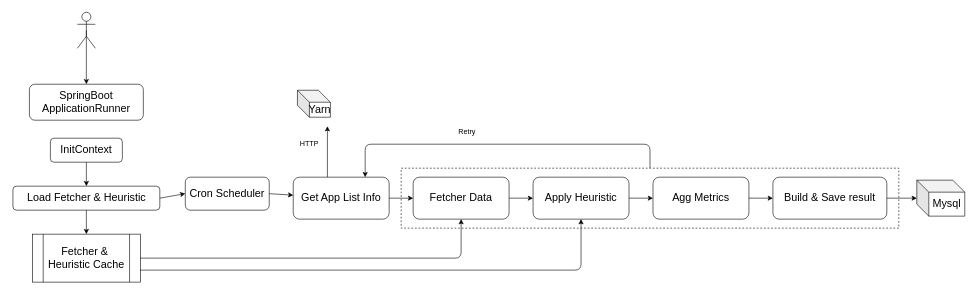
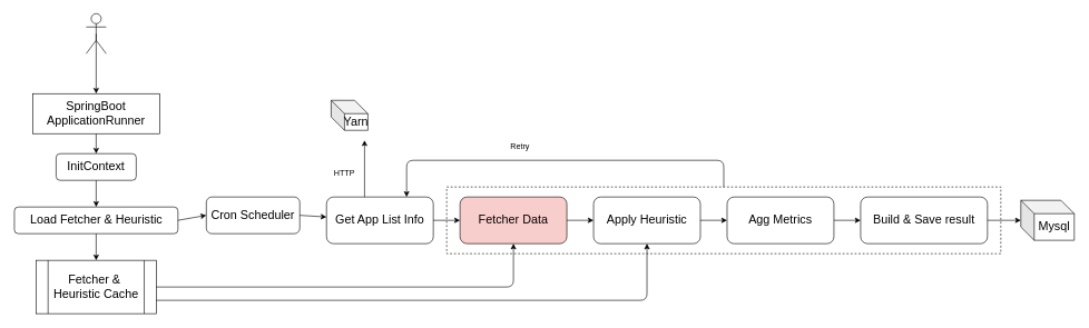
  <mxCell id="0" />
  <mxCell id="1" parent="0" />
  <mxCell id="2" value="" style="rounded=0;whiteSpace=wrap;html=1;fillColor=none;dashed=1;" vertex="1" parent="1"><mxGeometry x="668" y="280" width="830" height="100" as="geometry" /></mxCell>
  <mxCell id="3" value="" style="shape=umlActor;verticalLabelPosition=bottom;verticalAlign=top;html=1;outlineConnect=0;" vertex="1" parent="1"><mxGeometry x="128" y="20" width="30" height="60" as="geometry" /></mxCell>
- <mxCell id="4" value="&lt;font style=&quot;font-size: 18px&quot;&gt;SpringBoot&lt;br&gt;ApplicationRunner&lt;/font&gt;" style="rounded=1;whiteSpace=wrap;html=1;" vertex="1" parent="1"><mxGeometry x="48" y="140" width="190" height="60" as="geometry" /></mxCell>
+ <mxCell id="4" value="&lt;font style=&quot;font-size: 18px&quot;&gt;SpringBoot&lt;br&gt;ApplicationRunner&lt;/font&gt;" style="whiteSpace=wrap;html=1;rounded=0;" vertex="1" parent="1"><mxGeometry x="48" y="140" width="190" height="60" as="geometry" /></mxCell>
  <mxCell id="5" value="" style="endArrow=classic;html=1;exitX=0.5;exitY=0.5;exitDx=0;exitDy=0;exitPerimeter=0;" edge="1" parent="1" source="3" target="4"><mxGeometry width="50" height="50" relative="1" as="geometry"><mxPoint x="288" y="130" as="sourcePoint" /><mxPoint x="338" y="80" as="targetPoint" /></mxGeometry></mxCell>
  <mxCell id="6" value="&lt;font style=&quot;font-size: 18px&quot;&gt;InitContext&lt;/font&gt;" style="rounded=1;whiteSpace=wrap;html=1;" vertex="1" parent="1"><mxGeometry x="83" y="230" width="120" height="40" as="geometry" /></mxCell>
  <mxCell id="7" value="&lt;font style=&quot;font-size: 18px&quot;&gt;Load Fetcher &amp;amp;&amp;nbsp;Heuristic&lt;/font&gt;" style="rounded=1;whiteSpace=wrap;html=1;" vertex="1" parent="1"><mxGeometry x="20.5" y="310" width="245" height="40" as="geometry" /></mxCell>
+ <mxCell id="8" value="" style="endArrow=classic;html=1;exitX=0.5;exitY=1;exitDx=0;exitDy=0;entryX=0.5;entryY=0;entryDx=0;entryDy=0;" edge="1" parent="1" source="4" target="6"><mxGeometry width="50" height="50" relative="1" as="geometry"><mxPoint x="278" y="260" as="sourcePoint" /><mxPoint x="328" y="210" as="targetPoint" /></mxGeometry></mxCell>
  <mxCell id="9" value="" style="endArrow=classic;html=1;exitX=0.5;exitY=1;exitDx=0;exitDy=0;" edge="1" parent="1" source="6" target="7"><mxGeometry width="50" height="50" relative="1" as="geometry"><mxPoint x="258" y="310" as="sourcePoint" /><mxPoint x="308" y="260" as="targetPoint" /></mxGeometry></mxCell>
  <mxCell id="10" value="&lt;span style=&quot;font-size: 18px&quot;&gt;Fetcher &amp;amp;&amp;nbsp;&lt;br&gt;&lt;/span&gt;&lt;span style=&quot;font-size: 18px&quot;&gt;Heuristic Cache&lt;/span&gt;&lt;span style=&quot;font-size: 18px&quot;&gt;&lt;br&gt;&lt;/span&gt;" style="shape=process;whiteSpace=wrap;html=1;backgroundOutline=1;" vertex="1" parent="1"><mxGeometry x="53" y="390" width="180" height="80" as="geometry" /></mxCell>
  <mxCell id="11" value="" style="endArrow=classic;html=1;exitX=1;exitY=0.5;exitDx=0;exitDy=0;entryX=0;entryY=0.5;entryDx=0;entryDy=0;" edge="1" parent="1" source="7" target="12"><mxGeometry width="50" height="50" relative="1" as="geometry"><mxPoint x="258" y="460" as="sourcePoint" /><mxPoint x="288" y="360" as="targetPoint" /></mxGeometry></mxCell>
  <mxCell id="12" value="&lt;font style=&quot;font-size: 18px&quot;&gt;Cron Scheduler&lt;/font&gt;" style="rounded=1;whiteSpace=wrap;html=1;" vertex="1" parent="1"><mxGeometry x="308" y="295" width="140" height="55" as="geometry" /></mxCell>
  <mxCell id="13" value="" style="endArrow=classic;html=1;exitX=0.5;exitY=1;exitDx=0;exitDy=0;entryX=0.5;entryY=0;entryDx=0;entryDy=0;" edge="1" parent="1" source="7" target="10"><mxGeometry width="50" height="50" relative="1" as="geometry"><mxPoint x="368" y="470" as="sourcePoint" /><mxPoint x="168" y="410" as="targetPoint" /></mxGeometry></mxCell>
  <mxCell id="14" value="&lt;font style=&quot;font-size: 18px&quot;&gt;Get App List Info&lt;br&gt;&lt;/font&gt;" style="rounded=1;whiteSpace=wrap;html=1;" vertex="1" parent="1"><mxGeometry x="488" y="295" width="160" height="70" as="geometry" /></mxCell>
  <mxCell id="15" value="" style="endArrow=classic;html=1;exitX=1;exitY=0.5;exitDx=0;exitDy=0;" edge="1" parent="1" source="12" target="14"><mxGeometry width="50" height="50" relative="1" as="geometry"><mxPoint x="428" y="450" as="sourcePoint" /><mxPoint x="478" y="400" as="targetPoint" /></mxGeometry></mxCell>
  <mxCell id="16" value="&lt;font style=&quot;font-size: 18px&quot;&gt;Yarn&lt;/font&gt;" style="shape=cube;whiteSpace=wrap;html=1;boundedLbl=1;backgroundOutline=1;darkOpacity=0.05;darkOpacity2=0.1;" vertex="1" parent="1"><mxGeometry x="495" y="150" width="55" height="45" as="geometry" /></mxCell>
  <mxCell id="17" value="" style="endArrow=classic;html=1;exitX=0.5;exitY=0;exitDx=0;exitDy=0;entryX=0;entryY=0;entryDx=50;entryDy=60;entryPerimeter=0;" edge="1" parent="1" target="16"><mxGeometry width="50" height="50" relative="1" as="geometry"><mxPoint x="545" y="295" as="sourcePoint" /><mxPoint x="715" y="250" as="targetPoint" /></mxGeometry></mxCell>
- <mxCell id="18" value="HTTP" style="text;html=1;strokeColor=none;fillColor=none;align=center;verticalAlign=middle;whiteSpace=wrap;rounded=0;" vertex="1" parent="1"><mxGeometry x="495" y="230" width="40" height="20" as="geometry" /></mxCell>
- <mxCell id="19" value="&lt;font style=&quot;font-size: 18px&quot;&gt;Fetcher Data&lt;br&gt;&lt;/font&gt;" style="rounded=1;whiteSpace=wrap;html=1;" vertex="1" parent="1"><mxGeometry x="688" y="295" width="160" height="70" as="geometry" /></mxCell>
+ <mxCell id="18" value="HTTP" style="text;html=1;strokeColor=none;fillColor=none;align=center;verticalAlign=middle;whiteSpace=wrap;rounded=0;" vertex="1" parent="1"><mxGeometry x="495" y="250" width="40" height="20" as="geometry" /></mxCell>
+ <mxCell id="19" value="&lt;font style=&quot;font-size: 18px&quot;&gt;Fetcher Data&lt;br&gt;&lt;/font&gt;" style="rounded=1;whiteSpace=wrap;html=1;fillColor=#f8cecc;" vertex="1" parent="1"><mxGeometry x="688" y="295" width="160" height="70" as="geometry" /></mxCell>
  <mxCell id="20" value="" style="endArrow=classic;html=1;exitX=1;exitY=0.5;exitDx=0;exitDy=0;entryX=0;entryY=0.5;entryDx=0;entryDy=0;" edge="1" parent="1" source="14" target="19"><mxGeometry width="50" height="50" relative="1" as="geometry"><mxPoint x="678" y="460" as="sourcePoint" /><mxPoint x="728" y="410" as="targetPoint" /></mxGeometry></mxCell>
  <mxCell id="21" value="" style="edgeStyle=elbowEdgeStyle;elbow=horizontal;endArrow=classic;html=1;exitX=1;exitY=0.5;exitDx=0;exitDy=0;entryX=0.5;entryY=1;entryDx=0;entryDy=0;" edge="1" parent="1" source="10" target="19"><mxGeometry width="50" height="50" relative="1" as="geometry"><mxPoint x="378" y="490" as="sourcePoint" /><mxPoint x="428" y="440" as="targetPoint" /><Array as="points"><mxPoint x="768" y="400" /></Array></mxGeometry></mxCell>
  <mxCell id="22" value="&lt;font style=&quot;font-size: 18px&quot;&gt;Apply Heuristic&lt;br&gt;&lt;/font&gt;" style="rounded=1;whiteSpace=wrap;html=1;" vertex="1" parent="1"><mxGeometry x="888" y="295" width="160" height="70" as="geometry" /></mxCell>
  <mxCell id="23" value="" style="endArrow=classic;html=1;exitX=1;exitY=0.5;exitDx=0;exitDy=0;" edge="1" parent="1" source="19" target="22"><mxGeometry width="50" height="50" relative="1" as="geometry"><mxPoint x="878" y="450" as="sourcePoint" /><mxPoint x="928" y="400" as="targetPoint" /></mxGeometry></mxCell>
  <mxCell id="24" value="" style="edgeStyle=elbowEdgeStyle;elbow=horizontal;endArrow=classic;html=1;exitX=1;exitY=0.75;exitDx=0;exitDy=0;entryX=0.5;entryY=1;entryDx=0;entryDy=0;" edge="1" parent="1" source="10" target="22"><mxGeometry width="50" height="50" relative="1" as="geometry"><mxPoint x="408" y="600" as="sourcePoint" /><mxPoint x="458" y="550" as="targetPoint" /><Array as="points"><mxPoint x="968" y="420" /></Array></mxGeometry></mxCell>
  <mxCell id="25" value="&lt;font style=&quot;font-size: 18px&quot;&gt;Agg Metrics&lt;br&gt;&lt;/font&gt;" style="rounded=1;whiteSpace=wrap;html=1;" vertex="1" parent="1"><mxGeometry x="1088" y="295" width="160" height="70" as="geometry" /></mxCell>
  <mxCell id="26" value="" style="endArrow=classic;html=1;exitX=1;exitY=0.5;exitDx=0;exitDy=0;" edge="1" parent="1" source="22" target="25"><mxGeometry width="50" height="50" relative="1" as="geometry"><mxPoint x="1128" y="460" as="sourcePoint" /><mxPoint x="1178" y="410" as="targetPoint" /></mxGeometry></mxCell>
  <mxCell id="27" value="&lt;font style=&quot;font-size: 18px&quot;&gt;Build &amp;amp; Save result&lt;br&gt;&lt;/font&gt;" style="rounded=1;whiteSpace=wrap;html=1;" vertex="1" parent="1"><mxGeometry x="1288" y="295" width="190" height="70" as="geometry" /></mxCell>
  <mxCell id="28" value="" style="endArrow=classic;html=1;exitX=1;exitY=0.5;exitDx=0;exitDy=0;entryX=0;entryY=0.5;entryDx=0;entryDy=0;" edge="1" parent="1" source="25" target="27"><mxGeometry width="50" height="50" relative="1" as="geometry"><mxPoint x="1268" y="460" as="sourcePoint" /><mxPoint x="1318" y="410" as="targetPoint" /></mxGeometry></mxCell>
  <mxCell id="29" value="&lt;font style=&quot;font-size: 18px&quot;&gt;Mysql&lt;/font&gt;" style="shape=cube;whiteSpace=wrap;html=1;boundedLbl=1;backgroundOutline=1;darkOpacity=0.05;darkOpacity2=0.1;" vertex="1" parent="1"><mxGeometry x="1528" y="300" width="80" height="60" as="geometry" /></mxCell>
  <mxCell id="30" value="" style="endArrow=classic;html=1;exitX=1;exitY=0.5;exitDx=0;exitDy=0;" edge="1" parent="1" source="27" target="29"><mxGeometry width="50" height="50" relative="1" as="geometry"><mxPoint x="1618" y="480" as="sourcePoint" /><mxPoint x="1668" y="430" as="targetPoint" /></mxGeometry></mxCell>
  <mxCell id="31" value="" style="edgeStyle=elbowEdgeStyle;elbow=vertical;endArrow=classic;html=1;entryX=0.75;entryY=0;entryDx=0;entryDy=0;exitX=0.5;exitY=0;exitDx=0;exitDy=0;" edge="1" parent="1" source="2" target="14"><mxGeometry width="50" height="50" relative="1" as="geometry"><mxPoint x="878" y="220" as="sourcePoint" /><mxPoint x="928" y="170" as="targetPoint" /><Array as="points"><mxPoint x="788" y="240" /></Array></mxGeometry></mxCell>
  <mxCell id="32" value="Retry" style="text;html=1;strokeColor=none;fillColor=none;align=center;verticalAlign=middle;whiteSpace=wrap;rounded=0;dashed=1;" vertex="1" parent="1"><mxGeometry x="758" y="210" width="40" height="20" as="geometry" /></mxCell>
